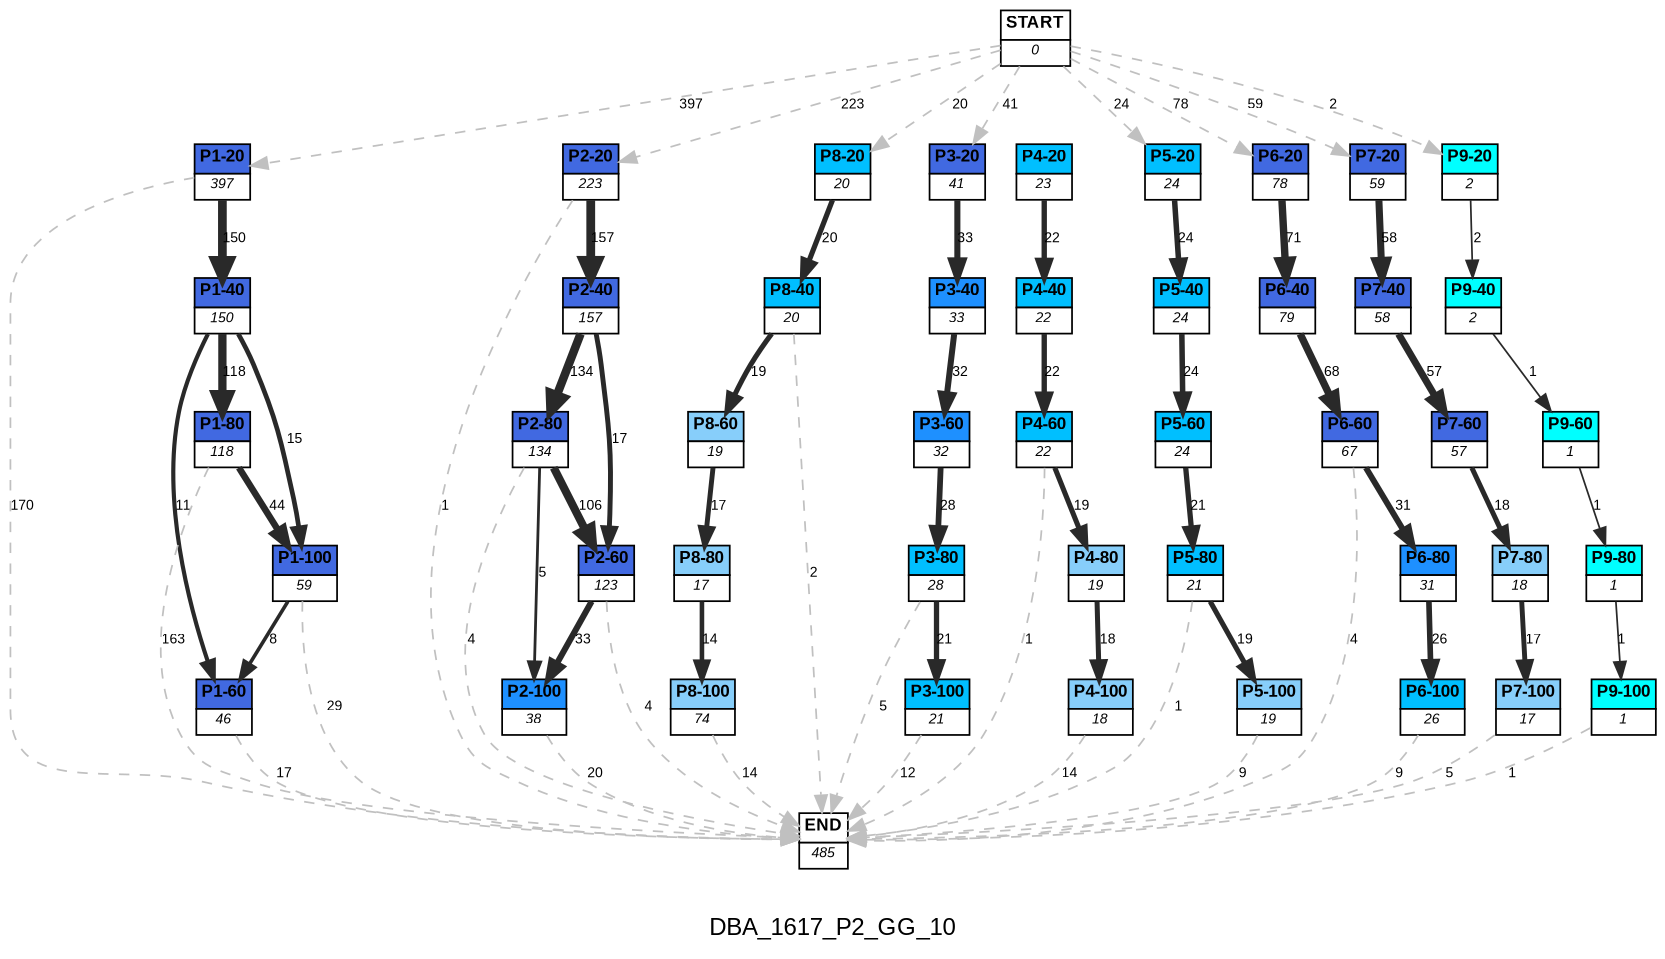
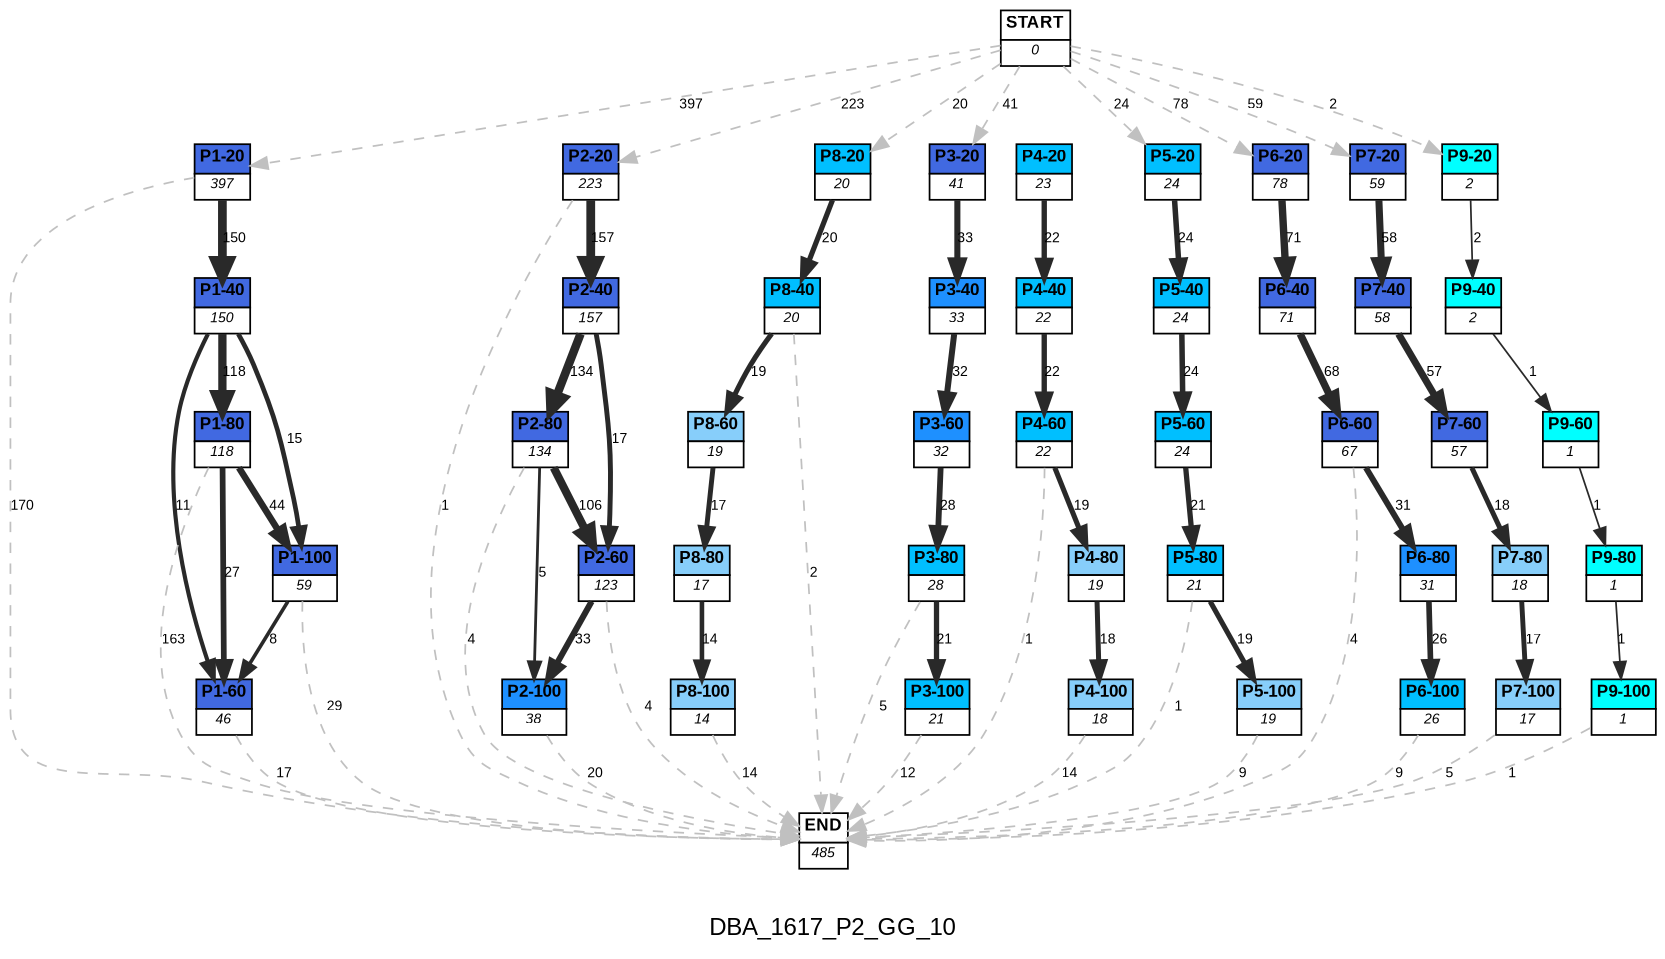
  digraph {
    fontname="Liberation Sans"
    label=DBA_1617_P2_GG_10
    node [fontname="Liberation Sans" shape=plain]
    edge [color=grey16 fontname="Liberation Sans" fontsize=8 labelfloat=false]
    n1 [label=<<table border="0" cellborder="1" cellspacing="0"><tr><td bgcolor="white"><FONT face="Arial" POINT-SIZE="10"><b>START</b></FONT></td></tr><tr><td bgcolor="white"><FONT face="Arial" POINT-SIZE="8"><i>0</i></FONT></td></tr></table>>]
    n2 [label=<<table border="0" cellborder="1" cellspacing="0"><tr><td bgcolor="royalblue"><FONT face="Arial" POINT-SIZE="10"><b>P1-20</b></FONT></td></tr><tr><td bgcolor="white"><FONT face="Arial" POINT-SIZE="8"><i>397</i></FONT></td></tr></table>>]
    n3 [label=<<table border="0" cellborder="1" cellspacing="0"><tr><td bgcolor="royalblue"><FONT face="Arial" POINT-SIZE="10"><b>P3-20</b></FONT></td></tr><tr><td bgcolor="white"><FONT face="Arial" POINT-SIZE="8"><i>41</i></FONT></td></tr></table>>]
    n4 [label=<<table border="0" cellborder="1" cellspacing="0"><tr><td bgcolor="royalblue"><FONT face="Arial" POINT-SIZE="10"><b>P2-20</b></FONT></td></tr><tr><td bgcolor="white"><FONT face="Arial" POINT-SIZE="8"><i>223</i></FONT></td></tr></table>>]
    n5 [label=<<table border="0" cellborder="1" cellspacing="0"><tr><td bgcolor="deepskyblue"><FONT face="Arial" POINT-SIZE="10"><b>P5-20</b></FONT></td></tr><tr><td bgcolor="white"><FONT face="Arial" POINT-SIZE="8"><i>24</i></FONT></td></tr></table>>]
    n6 [label=<<table border="0" cellborder="1" cellspacing="0"><tr><td bgcolor="royalblue"><FONT face="Arial" POINT-SIZE="10"><b>P6-20</b></FONT></td></tr><tr><td bgcolor="white"><FONT face="Arial" POINT-SIZE="8"><i>78</i></FONT></td></tr></table>>]
    n7 [label=<<table border="0" cellborder="1" cellspacing="0"><tr><td bgcolor="royalblue"><FONT face="Arial" POINT-SIZE="10"><b>P7-20</b></FONT></td></tr><tr><td bgcolor="white"><FONT face="Arial" POINT-SIZE="8"><i>59</i></FONT></td></tr></table>>]
    n8 [label=<<table border="0" cellborder="1" cellspacing="0"><tr><td bgcolor="deepskyblue"><FONT face="Arial" POINT-SIZE="10"><b>P8-20</b></FONT></td></tr><tr><td bgcolor="white"><FONT face="Arial" POINT-SIZE="8"><i>20</i></FONT></td></tr></table>>]
    n9 [label=<<table border="0" cellborder="1" cellspacing="0"><tr><td bgcolor="aqua"><FONT face="Arial" POINT-SIZE="10"><b>P9-20</b></FONT></td></tr><tr><td bgcolor="white"><FONT face="Arial" POINT-SIZE="8"><i>2</i></FONT></td></tr></table>>]
    n10 [label=<<table border="0" cellborder="1" cellspacing="0"><tr><td bgcolor="royalblue"><FONT face="Arial" POINT-SIZE="10"><b>P1-40</b></FONT></td></tr><tr><td bgcolor="white"><FONT face="Arial" POINT-SIZE="8"><i>150</i></FONT></td></tr></table>>]
    n11 [label=<<table border="0" cellborder="1" cellspacing="0"><tr><td bgcolor="white"><FONT face="Arial" POINT-SIZE="10"><b>END</b></FONT></td></tr><tr><td bgcolor="white"><FONT face="Arial" POINT-SIZE="8"><i>485</i></FONT></td></tr></table>>]
    n12 [label=<<table border="0" cellborder="1" cellspacing="0"><tr><td bgcolor="dodgerblue"><FONT face="Arial" POINT-SIZE="10"><b>P3-40</b></FONT></td></tr><tr><td bgcolor="white"><FONT face="Arial" POINT-SIZE="8"><i>33</i></FONT></td></tr></table>>]
    n13 [label=<<table border="0" cellborder="1" cellspacing="0"><tr><td bgcolor="royalblue"><FONT face="Arial" POINT-SIZE="10"><b>P2-40</b></FONT></td></tr><tr><td bgcolor="white"><FONT face="Arial" POINT-SIZE="8"><i>157</i></FONT></td></tr></table>>]
    n14 [label=<<table border="0" cellborder="1" cellspacing="0"><tr><td bgcolor="deepskyblue"><FONT face="Arial" POINT-SIZE="10"><b>P4-20</b></FONT></td></tr><tr><td bgcolor="white"><FONT face="Arial" POINT-SIZE="8"><i>23</i></FONT></td></tr></table>>]
    n15 [label=<<table border="0" cellborder="1" cellspacing="0"><tr><td bgcolor="deepskyblue"><FONT face="Arial" POINT-SIZE="10"><b>P4-40</b></FONT></td></tr><tr><td bgcolor="white"><FONT face="Arial" POINT-SIZE="8"><i>22</i></FONT></td></tr></table>>]
    n16 [label=<<table border="0" cellborder="1" cellspacing="0"><tr><td bgcolor="deepskyblue"><FONT face="Arial" POINT-SIZE="10"><b>P5-40</b></FONT></td></tr><tr><td bgcolor="white"><FONT face="Arial" POINT-SIZE="8"><i>24</i></FONT></td></tr></table>>]
-   n17 [label=<<table border="0" cellborder="1" cellspacing="0"><tr><td bgcolor="royalblue"><FONT face="Arial" POINT-SIZE="10"><b>P6-40</b></FONT></td></tr><tr><td bgcolor="white"><FONT face="Arial" POINT-SIZE="8"><i>79</i></FONT></td></tr></table>>]
+   n17 [label=<<table border="0" cellborder="1" cellspacing="0"><tr><td bgcolor="royalblue"><FONT face="Arial" POINT-SIZE="10"><b>P6-40</b></FONT></td></tr><tr><td bgcolor="white"><FONT face="Arial" POINT-SIZE="8"><i>71</i></FONT></td></tr></table>>]
    n18 [label=<<table border="0" cellborder="1" cellspacing="0"><tr><td bgcolor="royalblue"><FONT face="Arial" POINT-SIZE="10"><b>P7-40</b></FONT></td></tr><tr><td bgcolor="white"><FONT face="Arial" POINT-SIZE="8"><i>58</i></FONT></td></tr></table>>]
    n19 [label=<<table border="0" cellborder="1" cellspacing="0"><tr><td bgcolor="deepskyblue"><FONT face="Arial" POINT-SIZE="10"><b>P8-40</b></FONT></td></tr><tr><td bgcolor="white"><FONT face="Arial" POINT-SIZE="8"><i>20</i></FONT></td></tr></table>>]
    n20 [label=<<table border="0" cellborder="1" cellspacing="0"><tr><td bgcolor="aqua"><FONT face="Arial" POINT-SIZE="10"><b>P9-40</b></FONT></td></tr><tr><td bgcolor="white"><FONT face="Arial" POINT-SIZE="8"><i>2</i></FONT></td></tr></table>>]
    n21 [label=<<table border="0" cellborder="1" cellspacing="0"><tr><td bgcolor="royalblue"><FONT face="Arial" POINT-SIZE="10"><b>P1-60</b></FONT></td></tr><tr><td bgcolor="white"><FONT face="Arial" POINT-SIZE="8"><i>46</i></FONT></td></tr></table>>]
    n22 [label=<<table border="0" cellborder="1" cellspacing="0"><tr><td bgcolor="royalblue"><FONT face="Arial" POINT-SIZE="10"><b>P1-80</b></FONT></td></tr><tr><td bgcolor="white"><FONT face="Arial" POINT-SIZE="8"><i>118</i></FONT></td></tr></table>>]
    n23 [label=<<table border="0" cellborder="1" cellspacing="0"><tr><td bgcolor="royalblue"><FONT face="Arial" POINT-SIZE="10"><b>P1-100</b></FONT></td></tr><tr><td bgcolor="white"><FONT face="Arial" POINT-SIZE="8"><i>59</i></FONT></td></tr></table>>]
    n24 [label=<<table border="0" cellborder="1" cellspacing="0"><tr><td bgcolor="dodgerblue"><FONT face="Arial" POINT-SIZE="10"><b>P3-60</b></FONT></td></tr><tr><td bgcolor="white"><FONT face="Arial" POINT-SIZE="8"><i>32</i></FONT></td></tr></table>>]
    n25 [label=<<table border="0" cellborder="1" cellspacing="0"><tr><td bgcolor="deepskyblue"><FONT face="Arial" POINT-SIZE="10"><b>P3-80</b></FONT></td></tr><tr><td bgcolor="white"><FONT face="Arial" POINT-SIZE="8"><i>28</i></FONT></td></tr></table>>]
    n26 [label=<<table border="0" cellborder="1" cellspacing="0"><tr><td bgcolor="royalblue"><FONT face="Arial" POINT-SIZE="10"><b>P2-80</b></FONT></td></tr><tr><td bgcolor="white"><FONT face="Arial" POINT-SIZE="8"><i>134</i></FONT></td></tr></table>>]
    n27 [label=<<table border="0" cellborder="1" cellspacing="0"><tr><td bgcolor="royalblue"><FONT face="Arial" POINT-SIZE="10"><b>P2-60</b></FONT></td></tr><tr><td bgcolor="white"><FONT face="Arial" POINT-SIZE="8"><i>123</i></FONT></td></tr></table>>]
    n28 [label=<<table border="0" cellborder="1" cellspacing="0"><tr><td bgcolor="dodgerblue"><FONT face="Arial" POINT-SIZE="10"><b>P2-100</b></FONT></td></tr><tr><td bgcolor="white"><FONT face="Arial" POINT-SIZE="8"><i>38</i></FONT></td></tr></table>>]
    n29 [label=<<table border="0" cellborder="1" cellspacing="0"><tr><td bgcolor="deepskyblue"><FONT face="Arial" POINT-SIZE="10"><b>P3-100</b></FONT></td></tr><tr><td bgcolor="white"><FONT face="Arial" POINT-SIZE="8"><i>21</i></FONT></td></tr></table>>]
    n30 [label=<<table border="0" cellborder="1" cellspacing="0"><tr><td bgcolor="deepskyblue"><FONT face="Arial" POINT-SIZE="10"><b>P4-60</b></FONT></td></tr><tr><td bgcolor="white"><FONT face="Arial" POINT-SIZE="8"><i>22</i></FONT></td></tr></table>>]
    n31 [label=<<table border="0" cellborder="1" cellspacing="0"><tr><td bgcolor="lightskyblue"><FONT face="Arial" POINT-SIZE="10"><b>P4-80</b></FONT></td></tr><tr><td bgcolor="white"><FONT face="Arial" POINT-SIZE="8"><i>19</i></FONT></td></tr></table>>]
    n32 [label=<<table border="0" cellborder="1" cellspacing="0"><tr><td bgcolor="lightskyblue"><FONT face="Arial" POINT-SIZE="10"><b>P4-100</b></FONT></td></tr><tr><td bgcolor="white"><FONT face="Arial" POINT-SIZE="8"><i>18</i></FONT></td></tr></table>>]
    n33 [label=<<table border="0" cellborder="1" cellspacing="0"><tr><td bgcolor="deepskyblue"><FONT face="Arial" POINT-SIZE="10"><b>P5-60</b></FONT></td></tr><tr><td bgcolor="white"><FONT face="Arial" POINT-SIZE="8"><i>24</i></FONT></td></tr></table>>]
    n34 [label=<<table border="0" cellborder="1" cellspacing="0"><tr><td bgcolor="deepskyblue"><FONT face="Arial" POINT-SIZE="10"><b>P5-80</b></FONT></td></tr><tr><td bgcolor="white"><FONT face="Arial" POINT-SIZE="8"><i>21</i></FONT></td></tr></table>>]
    n35 [label=<<table border="0" cellborder="1" cellspacing="0"><tr><td bgcolor="lightskyblue"><FONT face="Arial" POINT-SIZE="10"><b>P5-100</b></FONT></td></tr><tr><td bgcolor="white"><FONT face="Arial" POINT-SIZE="8"><i>19</i></FONT></td></tr></table>>]
    n36 [label=<<table border="0" cellborder="1" cellspacing="0"><tr><td bgcolor="royalblue"><FONT face="Arial" POINT-SIZE="10"><b>P6-60</b></FONT></td></tr><tr><td bgcolor="white"><FONT face="Arial" POINT-SIZE="8"><i>67</i></FONT></td></tr></table>>]
    n37 [label=<<table border="0" cellborder="1" cellspacing="0"><tr><td bgcolor="dodgerblue"><FONT face="Arial" POINT-SIZE="10"><b>P6-80</b></FONT></td></tr><tr><td bgcolor="white"><FONT face="Arial" POINT-SIZE="8"><i>31</i></FONT></td></tr></table>>]
    n38 [label=<<table border="0" cellborder="1" cellspacing="0"><tr><td bgcolor="deepskyblue"><FONT face="Arial" POINT-SIZE="10"><b>P6-100</b></FONT></td></tr><tr><td bgcolor="white"><FONT face="Arial" POINT-SIZE="8"><i>26</i></FONT></td></tr></table>>]
    n39 [label=<<table border="0" cellborder="1" cellspacing="0"><tr><td bgcolor="royalblue"><FONT face="Arial" POINT-SIZE="10"><b>P7-60</b></FONT></td></tr><tr><td bgcolor="white"><FONT face="Arial" POINT-SIZE="8"><i>57</i></FONT></td></tr></table>>]
    n40 [label=<<table border="0" cellborder="1" cellspacing="0"><tr><td bgcolor="lightskyblue"><FONT face="Arial" POINT-SIZE="10"><b>P7-80</b></FONT></td></tr><tr><td bgcolor="white"><FONT face="Arial" POINT-SIZE="8"><i>18</i></FONT></td></tr></table>>]
    n41 [label=<<table border="0" cellborder="1" cellspacing="0"><tr><td bgcolor="lightskyblue"><FONT face="Arial" POINT-SIZE="10"><b>P7-100</b></FONT></td></tr><tr><td bgcolor="white"><FONT face="Arial" POINT-SIZE="8"><i>17</i></FONT></td></tr></table>>]
    n42 [label=<<table border="0" cellborder="1" cellspacing="0"><tr><td bgcolor="lightskyblue"><FONT face="Arial" POINT-SIZE="10"><b>P8-60</b></FONT></td></tr><tr><td bgcolor="white"><FONT face="Arial" POINT-SIZE="8"><i>19</i></FONT></td></tr></table>>]
    n43 [label=<<table border="0" cellborder="1" cellspacing="0"><tr><td bgcolor="lightskyblue"><FONT face="Arial" POINT-SIZE="10"><b>P8-80</b></FONT></td></tr><tr><td bgcolor="white"><FONT face="Arial" POINT-SIZE="8"><i>17</i></FONT></td></tr></table>>]
-   n44 [label=<<table border="0" cellborder="1" cellspacing="0"><tr><td bgcolor="lightskyblue"><FONT face="Arial" POINT-SIZE="10"><b>P8-100</b></FONT></td></tr><tr><td bgcolor="white"><FONT face="Arial" POINT-SIZE="8"><i>74</i></FONT></td></tr></table>>]
+   n44 [label=<<table border="0" cellborder="1" cellspacing="0"><tr><td bgcolor="lightskyblue"><FONT face="Arial" POINT-SIZE="10"><b>P8-100</b></FONT></td></tr><tr><td bgcolor="white"><FONT face="Arial" POINT-SIZE="8"><i>14</i></FONT></td></tr></table>>]
    n45 [label=<<table border="0" cellborder="1" cellspacing="0"><tr><td bgcolor="aqua"><FONT face="Arial" POINT-SIZE="10"><b>P9-60</b></FONT></td></tr><tr><td bgcolor="white"><FONT face="Arial" POINT-SIZE="8"><i>1</i></FONT></td></tr></table>>]
    n46 [label=<<table border="0" cellborder="1" cellspacing="0"><tr><td bgcolor="aqua"><FONT face="Arial" POINT-SIZE="10"><b>P9-80</b></FONT></td></tr><tr><td bgcolor="white"><FONT face="Arial" POINT-SIZE="8"><i>1</i></FONT></td></tr></table>>]
    n47 [label=<<table border="0" cellborder="1" cellspacing="0"><tr><td bgcolor="aqua"><FONT face="Arial" POINT-SIZE="10"><b>P9-100</b></FONT></td></tr><tr><td bgcolor="white"><FONT face="Arial" POINT-SIZE="8"><i>1</i></FONT></td></tr></table>>]
    n1 -> n2 [color=grey label=397 style=dashed]
    n1 -> n3 [color=grey label=41 style=dashed]
    n1 -> n4 [color=grey label=223 style=dashed]
    n1 -> n5 [color=grey label=24 style=dashed]
    n1 -> n6 [color=grey label=78 style=dashed]
    n1 -> n7 [color=grey label=59 style=dashed]
    n1 -> n8 [color=grey label=20 style=dashed]
    n1 -> n9 [color=grey label=2 style=dashed]
    n2 -> n10 [label=150 penwidth=5.01063529409626]
    n2 -> n11 [color=grey label=170 style=dashed]
    n3 -> n12 [label=33 penwidth=3.49650756146648]
    n4 -> n11 [color=grey label=1 style=dashed]
    n4 -> n13 [label=157 penwidth=5.05624580534831]
    n5 -> n16 [label=24 penwidth=3.17805383034795]
    n6 -> n17 [label=71 penwidth=4.26267987704132]
    n7 -> n18 [label=58 penwidth=4.06044301054642]
    n8 -> n19 [label=20 penwidth=2.99573227355399]
    n9 -> n20 [label=2 penwidth=1]
    n10 -> n21 [label=11 penwidth=2.39789527279837]
    n10 -> n22 [label=118 penwidth=4.77068462446567]
    n10 -> n23 [label=15 penwidth=2.70805020110221]
    n12 -> n24 [label=32 penwidth=3.46573590279973]
    n13 -> n26 [label=134 penwidth=4.89783979995091]
    n13 -> n27 [label=17 penwidth=2.83321334405622]
    n14 -> n15 [label=22 penwidth=3.09104245335832]
    n15 -> n30 [label=22 penwidth=3.09104245335832]
    n16 -> n33 [label=24 penwidth=3.17805383034795]
    n17 -> n36 [label=68 penwidth=4.21950770517611]
    n18 -> n39 [label=57 penwidth=4.04305126783455]
    n19 -> n11 [color=grey label=2 style=dashed]
    n19 -> n42 [label=19 penwidth=2.94443897916644]
    n20 -> n45 [label=1 penwidth=1]
    n21 -> n11 [color=grey label=17 style=dashed]
    n22 -> n11 [color=grey label=163 style=dashed]
+   n22 -> n21 [label=27 penwidth=3.29583686600433]
    n22 -> n23 [label=44 penwidth=3.78418963391826]
    n23 -> n11 [color=grey label=29 style=dashed]
    n23 -> n21 [label=8 penwidth=2.07944154167984]
    n24 -> n25 [label=28 penwidth=3.3322045101752]
    n25 -> n11 [color=grey label=5 style=dashed]
    n25 -> n29 [label=21 penwidth=3.04452243772342]
    n26 -> n11 [color=grey label=4 style=dashed]
    n26 -> n27 [label=106 penwidth=4.66343909411207]
    n26 -> n28 [label=5 penwidth=1.6094379124341]
    n27 -> n11 [color=grey label=4 style=dashed]
    n27 -> n28 [label=33 penwidth=3.49650756146648]
    n28 -> n11 [color=grey label=20 style=dashed]
    n29 -> n11 [color=grey label=12 style=dashed]
    n30 -> n11 [color=grey label=1 style=dashed]
    n30 -> n31 [label=19 penwidth=2.94443897916644]
    n31 -> n32 [label=18 penwidth=2.89037175789616]
    n32 -> n11 [color=grey label=14 style=dashed]
    n33 -> n34 [label=21 penwidth=3.04452243772342]
    n34 -> n11 [color=grey label=1 style=dashed]
    n34 -> n35 [label=19 penwidth=2.94443897916644]
    n35 -> n11 [color=grey label=9 style=dashed]
    n36 -> n11 [color=grey label=4 style=dashed]
    n36 -> n37 [label=31 penwidth=3.43398720448515]
    n37 -> n38 [label=26 penwidth=3.25809653802148]
    n38 -> n11 [color=grey label=9 style=dashed]
    n39 -> n40 [label=18 penwidth=2.89037175789616]
    n40 -> n41 [label=17 penwidth=2.83321334405622]
    n41 -> n11 [color=grey label=5 style=dashed]
    n42 -> n43 [label=17 penwidth=2.83321334405622]
    n43 -> n44 [label=14 penwidth=2.63905732961526]
    n44 -> n11 [color=grey label=14 style=dashed]
    n45 -> n46 [label=1 penwidth=1]
    n46 -> n47 [label=1 penwidth=1]
    n47 -> n11 [color=grey label=1 style=dashed]
  }
